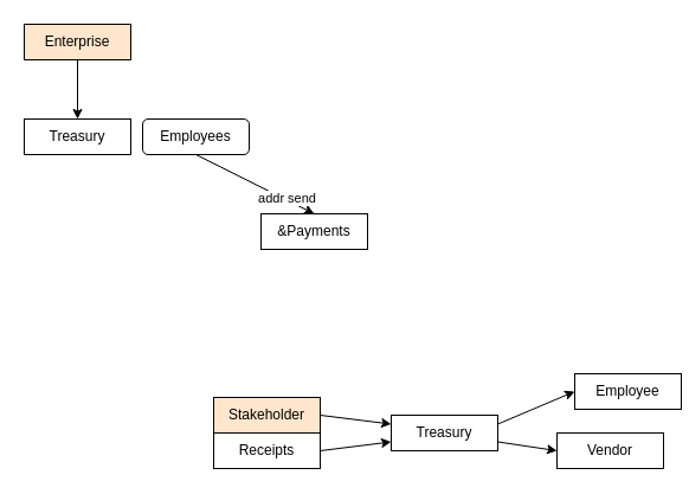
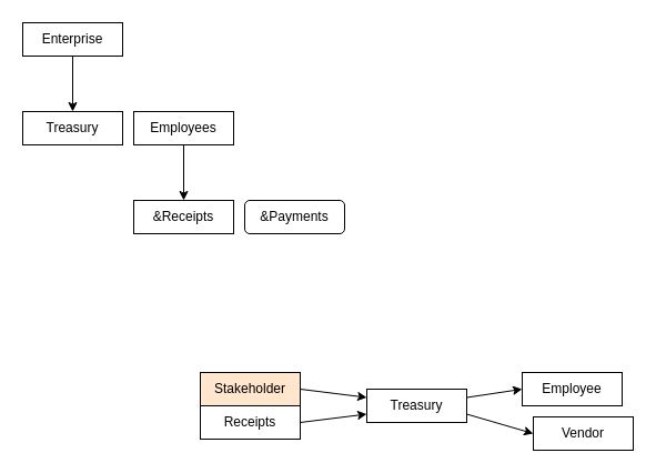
  <mxCell id="0" />
  <mxCell id="1" parent="0" />
  <mxCell id="2" style="edgeStyle=none;html=1;exitX=0.5;exitY=1;exitDx=0;exitDy=0;entryX=0.5;entryY=0;entryDx=0;entryDy=0;" edge="1" parent="1" source="3" target="8"><mxGeometry relative="1" as="geometry" /></mxCell>
- <mxCell id="3" value="Enterprise" style="rounded=0;whiteSpace=wrap;html=1;fillColor=#ffe6cc;" vertex="1" parent="1"><mxGeometry x="20" y="20" width="90" height="30" as="geometry" /></mxCell>
- <mxCell id="5" style="edgeStyle=none;html=1;exitX=0.5;exitY=1;exitDx=0;exitDy=0;entryX=0.5;entryY=0;entryDx=0;entryDy=0;" edge="1" parent="1" source="7" target="10"><mxGeometry relative="1" as="geometry" /></mxCell>
- <mxCell id="6" value="addr send" style="edgeLabel;html=1;align=center;verticalAlign=middle;resizable=0;points=[];" vertex="1" connectable="0" parent="5"><mxGeometry x="0.52" y="2" relative="1" as="geometry"><mxPoint as="offset" /></mxGeometry></mxCell>
- <mxCell id="7" value="Employees" style="whiteSpace=wrap;html=1;rounded=1;" vertex="1" parent="1"><mxGeometry x="120" y="100" width="90" height="30" as="geometry" /></mxCell>
+ <mxCell id="3" value="Enterprise" style="rounded=0;whiteSpace=wrap;html=1;" vertex="1" parent="1"><mxGeometry x="20" y="20" width="90" height="30" as="geometry" /></mxCell>
+ <mxCell id="4" style="edgeStyle=none;html=1;exitX=0.5;exitY=1;exitDx=0;exitDy=0;" edge="1" parent="1" source="7" target="9"><mxGeometry relative="1" as="geometry" /></mxCell>
+ <mxCell id="7" value="Employees" style="rounded=0;whiteSpace=wrap;html=1;" vertex="1" parent="1"><mxGeometry x="120" y="100" width="90" height="30" as="geometry" /></mxCell>
  <mxCell id="8" value="Treasury" style="rounded=0;whiteSpace=wrap;html=1;" vertex="1" parent="1"><mxGeometry x="20" y="100" width="90" height="30" as="geometry" /></mxCell>
- <mxCell id="10" value="&amp;amp;Payments" style="rounded=0;whiteSpace=wrap;html=1;" vertex="1" parent="1"><mxGeometry x="220" y="180" width="90" height="30" as="geometry" /></mxCell>
- <mxCell id="11" value="Vendor" style="rounded=0;whiteSpace=wrap;html=1;" vertex="1" parent="1"><mxGeometry x="470" y="365" width="90" height="30" as="geometry" /></mxCell>
- <mxCell id="12" value="Employee" style="rounded=0;whiteSpace=wrap;html=1;" vertex="1" parent="1"><mxGeometry x="485" y="315" width="90" height="30" as="geometry" /></mxCell>
+ <mxCell id="9" value="&amp;amp;Receipts" style="rounded=0;whiteSpace=wrap;html=1;" vertex="1" parent="1"><mxGeometry x="120" y="180" width="90" height="30" as="geometry" /></mxCell>
+ <mxCell id="10" value="&amp;amp;Payments" style="whiteSpace=wrap;html=1;rounded=1;" vertex="1" parent="1"><mxGeometry x="220" y="180" width="90" height="30" as="geometry" /></mxCell>
+ <mxCell id="11" value="Vendor" style="rounded=0;whiteSpace=wrap;html=1;" vertex="1" parent="1"><mxGeometry x="480" y="375" width="90" height="30" as="geometry" /></mxCell>
+ <mxCell id="12" value="Employee" style="rounded=0;whiteSpace=wrap;html=1;" vertex="1" parent="1"><mxGeometry x="470" y="335" width="90" height="30" as="geometry" /></mxCell>
  <mxCell id="13" style="edgeStyle=none;html=1;exitX=1;exitY=0.5;exitDx=0;exitDy=0;entryX=0;entryY=0.25;entryDx=0;entryDy=0;" edge="1" parent="1" source="14" target="19"><mxGeometry relative="1" as="geometry" /></mxCell>
  <mxCell id="14" value="Stakeholder" style="rounded=0;whiteSpace=wrap;html=1;fillColor=#ffe6cc;" vertex="1" parent="1"><mxGeometry x="180" y="335" width="90" height="30" as="geometry" /></mxCell>
  <mxCell id="15" style="edgeStyle=none;html=1;exitX=1;exitY=0.5;exitDx=0;exitDy=0;entryX=0;entryY=0.75;entryDx=0;entryDy=0;" edge="1" parent="1" source="16" target="19"><mxGeometry relative="1" as="geometry" /></mxCell>
  <mxCell id="16" value="Receipts" style="rounded=0;whiteSpace=wrap;html=1;" vertex="1" parent="1"><mxGeometry x="180" y="365" width="90" height="30" as="geometry" /></mxCell>
  <mxCell id="17" style="edgeStyle=none;html=1;exitX=1;exitY=0.25;exitDx=0;exitDy=0;entryX=0;entryY=0.5;entryDx=0;entryDy=0;" edge="1" parent="1" source="19" target="12"><mxGeometry relative="1" as="geometry" /></mxCell>
  <mxCell id="18" style="edgeStyle=none;html=1;exitX=1;exitY=0.75;exitDx=0;exitDy=0;entryX=0;entryY=0.5;entryDx=0;entryDy=0;" edge="1" parent="1" source="19" target="11"><mxGeometry relative="1" as="geometry" /></mxCell>
  <mxCell id="19" value="Treasury" style="rounded=0;whiteSpace=wrap;html=1;" vertex="1" parent="1"><mxGeometry x="330" y="350" width="90" height="30" as="geometry" /></mxCell>
